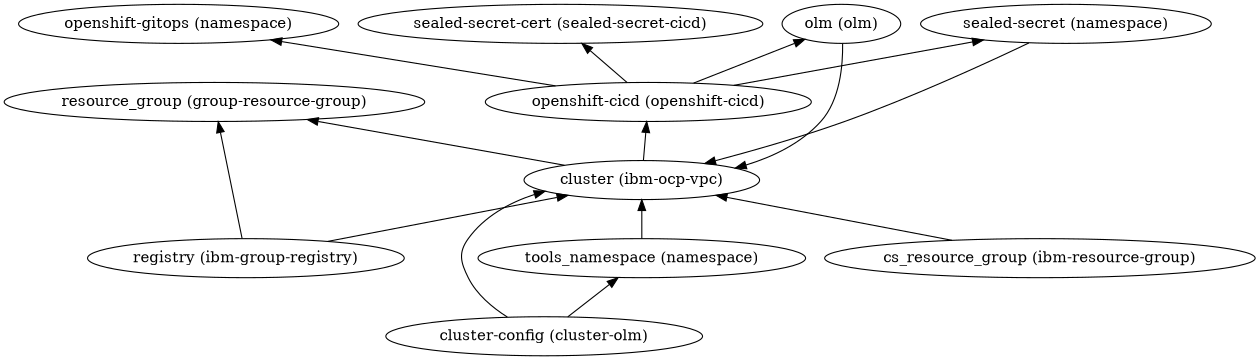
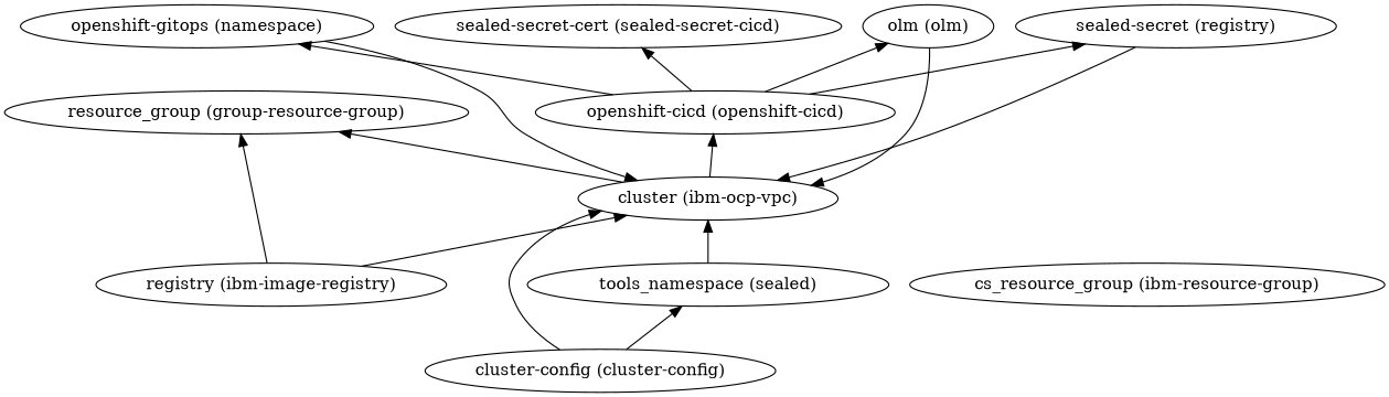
  digraph {
    rankdir=BT
-   "cluster-config (cluster-config)" [label="cluster-config (cluster-olm)"]
+   "cluster-config (cluster-config)"
    "cluster (ibm-ocp-vpc)"
-   "tools_namespace (namespace)"
+   "tools_namespace (namespace)" [label="tools_namespace (sealed)"]
    n4 [label="resource_group (group-resource-group)"]
    "openshift-cicd (openshift-cicd)"
-   "registry (ibm-image-registry)" [label="registry (ibm-group-registry)"]
+   "registry (ibm-image-registry)"
    "cs_resource_group (ibm-resource-group)"
    "openshift-gitops (namespace)"
    "olm (olm)"
-   "sealed-secret (namespace)"
+   "sealed-secret (namespace)" [label="sealed-secret (registry)"]
    n11 [label="sealed-secret-cert (sealed-secret-cicd)"]
    "cluster-config (cluster-config)" -> "cluster (ibm-ocp-vpc)"
    "cluster-config (cluster-config)" -> "tools_namespace (namespace)"
    "cluster (ibm-ocp-vpc)" -> n4
    "cluster (ibm-ocp-vpc)" -> "openshift-cicd (openshift-cicd)"
    "tools_namespace (namespace)" -> "cluster (ibm-ocp-vpc)"
    "openshift-cicd (openshift-cicd)" -> "openshift-gitops (namespace)"
    "openshift-cicd (openshift-cicd)" -> "olm (olm)"
    "openshift-cicd (openshift-cicd)" -> "sealed-secret (namespace)"
    "openshift-cicd (openshift-cicd)" -> n11
    "registry (ibm-image-registry)" -> "cluster (ibm-ocp-vpc)"
    "registry (ibm-image-registry)" -> n4
-   "cs_resource_group (ibm-resource-group)" -> "cluster (ibm-ocp-vpc)"
+   "openshift-gitops (namespace)" -> "cluster (ibm-ocp-vpc)"
    "olm (olm)" -> "cluster (ibm-ocp-vpc)"
    "sealed-secret (namespace)" -> "cluster (ibm-ocp-vpc)"
  }
